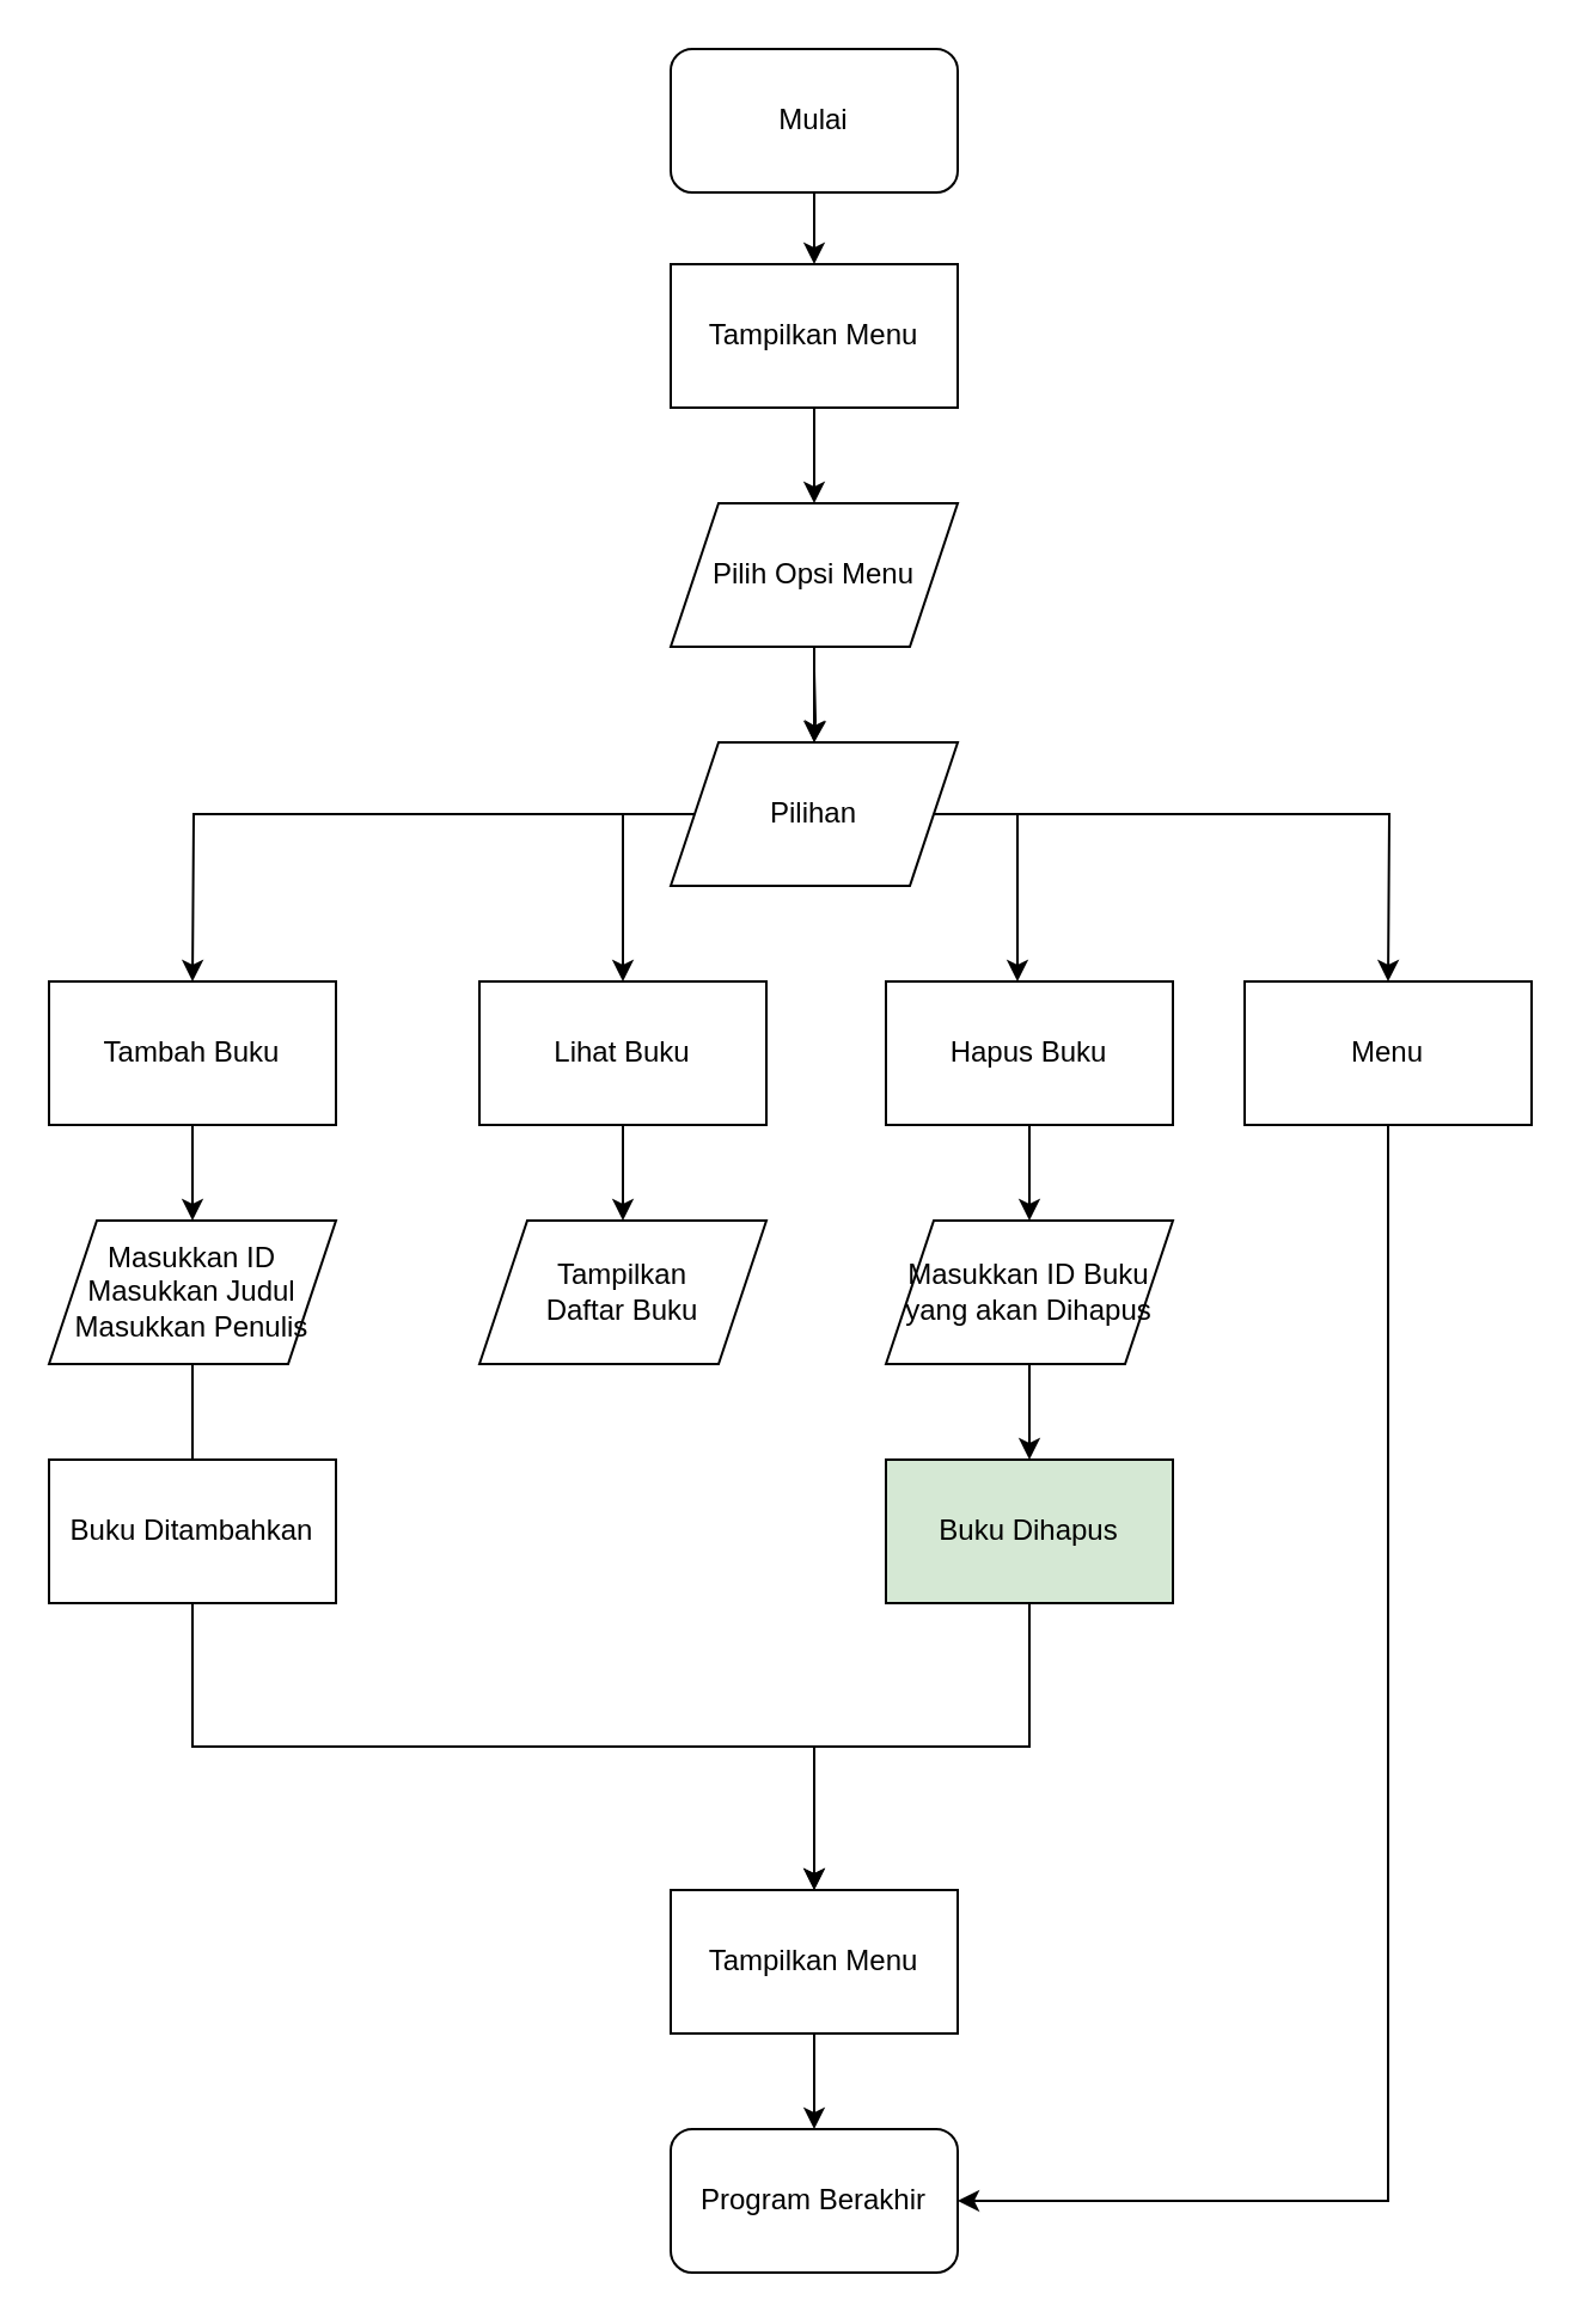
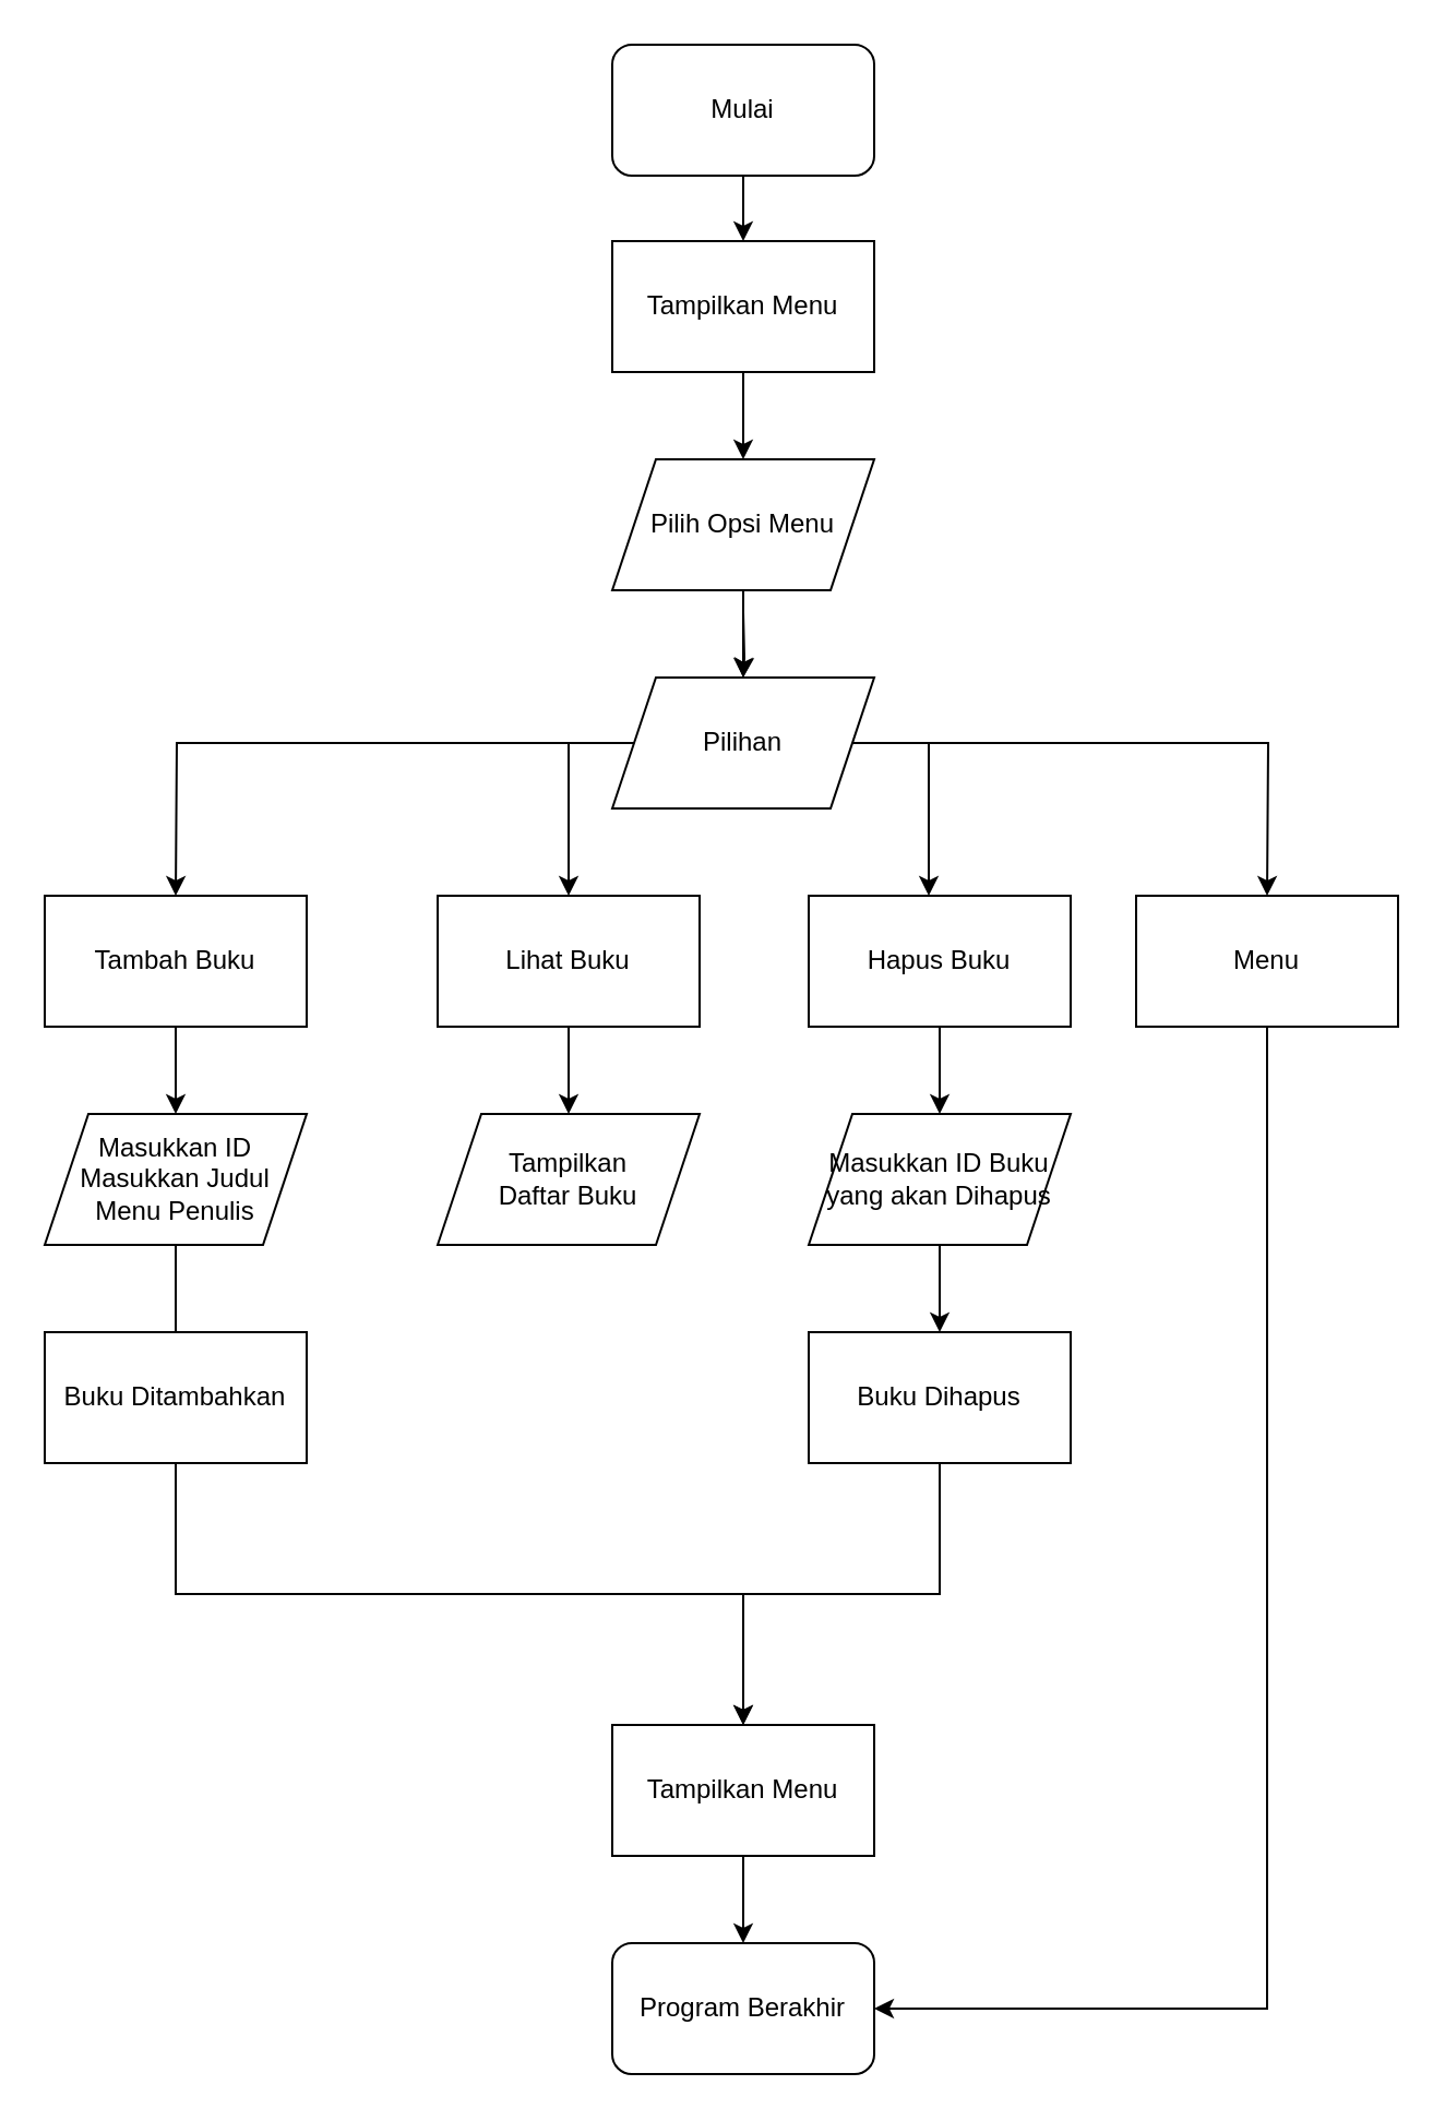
  <mxCell id="0" />
  <mxCell id="1" parent="0" />
  <mxCell id="2" style="edgeStyle=orthogonalEdgeStyle;rounded=0;orthogonalLoop=1;jettySize=auto;html=1;exitX=0.5;exitY=1;exitDx=0;exitDy=0;entryX=0.5;entryY=0;entryDx=0;entryDy=0;" edge="1" parent="1" source="3" target="10"><mxGeometry relative="1" as="geometry" /></mxCell>
  <mxCell id="3" value="Mulai" style="rounded=1;whiteSpace=wrap;html=1;" vertex="1" parent="1"><mxGeometry x="280" y="20" width="120" height="60" as="geometry" /></mxCell>
  <mxCell id="4" style="edgeStyle=orthogonalEdgeStyle;rounded=0;orthogonalLoop=1;jettySize=auto;html=1;exitX=0;exitY=0.5;exitDx=0;exitDy=0;entryX=0.5;entryY=0;entryDx=0;entryDy=0;" edge="1" parent="1" source="8"><mxGeometry relative="1" as="geometry"><mxPoint x="80" y="410" as="targetPoint" /></mxGeometry></mxCell>
  <mxCell id="5" style="edgeStyle=orthogonalEdgeStyle;rounded=0;orthogonalLoop=1;jettySize=auto;html=1;exitX=0;exitY=0.5;exitDx=0;exitDy=0;entryX=0.5;entryY=0;entryDx=0;entryDy=0;" edge="1" parent="1"><mxGeometry relative="1" as="geometry"><mxPoint x="290" y="340" as="sourcePoint" /><mxPoint x="260" y="410" as="targetPoint" /><Array as="points"><mxPoint x="260" y="340" /></Array></mxGeometry></mxCell>
  <mxCell id="6" style="edgeStyle=orthogonalEdgeStyle;rounded=0;orthogonalLoop=1;jettySize=auto;html=1;exitX=1;exitY=0.5;exitDx=0;exitDy=0;entryX=0.5;entryY=0;entryDx=0;entryDy=0;" edge="1" parent="1" source="8"><mxGeometry relative="1" as="geometry"><mxPoint x="425" y="410" as="targetPoint" /><Array as="points"><mxPoint x="425" y="340" /></Array></mxGeometry></mxCell>
  <mxCell id="7" style="edgeStyle=orthogonalEdgeStyle;rounded=0;orthogonalLoop=1;jettySize=auto;html=1;exitX=1;exitY=0.5;exitDx=0;exitDy=0;entryX=0.5;entryY=0;entryDx=0;entryDy=0;" edge="1" parent="1" source="8"><mxGeometry relative="1" as="geometry"><mxPoint x="580" y="410" as="targetPoint" /></mxGeometry></mxCell>
  <mxCell id="8" value="Pilihan" style="shape=parallelogram;perimeter=parallelogramPerimeter;whiteSpace=wrap;html=1;fixedSize=1;" vertex="1" parent="1"><mxGeometry x="280" y="310" width="120" height="60" as="geometry" /></mxCell>
  <mxCell id="9" style="edgeStyle=orthogonalEdgeStyle;rounded=0;orthogonalLoop=1;jettySize=auto;html=1;exitX=0.5;exitY=1;exitDx=0;exitDy=0;" edge="1" parent="1" source="10" target="13"><mxGeometry relative="1" as="geometry"><mxPoint x="340" y="200" as="targetPoint" /></mxGeometry></mxCell>
  <mxCell id="10" value="Tampilkan Menu" style="rounded=0;whiteSpace=wrap;html=1;" vertex="1" parent="1"><mxGeometry x="280" y="110" width="120" height="60" as="geometry" /></mxCell>
  <mxCell id="11" style="edgeStyle=orthogonalEdgeStyle;rounded=0;orthogonalLoop=1;jettySize=auto;html=1;exitX=0.5;exitY=1;exitDx=0;exitDy=0;" edge="1" parent="1" target="8"><mxGeometry relative="1" as="geometry"><mxPoint x="340" y="280" as="sourcePoint" /></mxGeometry></mxCell>
  <mxCell id="12" style="edgeStyle=orthogonalEdgeStyle;rounded=0;orthogonalLoop=1;jettySize=auto;html=1;exitX=0.5;exitY=1;exitDx=0;exitDy=0;" edge="1" parent="1" source="13" target="8"><mxGeometry relative="1" as="geometry" /></mxCell>
  <mxCell id="13" value="Pilih Opsi Menu" style="shape=parallelogram;perimeter=parallelogramPerimeter;whiteSpace=wrap;html=1;fixedSize=1;" vertex="1" parent="1"><mxGeometry x="280" y="210" width="120" height="60" as="geometry" /></mxCell>
  <mxCell id="14" style="edgeStyle=orthogonalEdgeStyle;rounded=0;orthogonalLoop=1;jettySize=auto;html=1;exitX=0.5;exitY=1;exitDx=0;exitDy=0;" edge="1" parent="1" source="15" target="33"><mxGeometry relative="1" as="geometry"><Array as="points"><mxPoint x="580" y="920" /></Array></mxGeometry></mxCell>
  <mxCell id="15" value="Menu" style="rounded=0;whiteSpace=wrap;html=1;" vertex="1" parent="1"><mxGeometry x="520" y="410" width="120" height="60" as="geometry" /></mxCell>
  <mxCell id="16" style="edgeStyle=orthogonalEdgeStyle;rounded=0;orthogonalLoop=1;jettySize=auto;html=1;exitX=0.5;exitY=1;exitDx=0;exitDy=0;" edge="1" parent="1" source="17" target="26"><mxGeometry relative="1" as="geometry" /></mxCell>
  <mxCell id="17" value="Hapus Buku" style="rounded=0;whiteSpace=wrap;html=1;" vertex="1" parent="1"><mxGeometry x="370" y="410" width="120" height="60" as="geometry" /></mxCell>
  <mxCell id="18" style="edgeStyle=orthogonalEdgeStyle;rounded=0;orthogonalLoop=1;jettySize=auto;html=1;exitX=0.5;exitY=1;exitDx=0;exitDy=0;" edge="1" parent="1" source="19" target="24"><mxGeometry relative="1" as="geometry" /></mxCell>
  <mxCell id="19" value="Lihat Buku" style="rounded=0;whiteSpace=wrap;html=1;" vertex="1" parent="1"><mxGeometry x="200" y="410" width="120" height="60" as="geometry" /></mxCell>
  <mxCell id="20" style="edgeStyle=orthogonalEdgeStyle;rounded=0;orthogonalLoop=1;jettySize=auto;html=1;exitX=0.5;exitY=1;exitDx=0;exitDy=0;" edge="1" parent="1" source="21" target="23"><mxGeometry relative="1" as="geometry" /></mxCell>
  <mxCell id="21" value="Tambah Buku" style="rounded=0;whiteSpace=wrap;html=1;" vertex="1" parent="1"><mxGeometry x="20" y="410" width="120" height="60" as="geometry" /></mxCell>
  <mxCell id="22" style="edgeStyle=orthogonalEdgeStyle;rounded=0;orthogonalLoop=1;jettySize=auto;html=1;exitX=0.5;exitY=1;exitDx=0;exitDy=0;endArrow=none;" edge="1" parent="1" source="23" target="30"><mxGeometry relative="1" as="geometry" /></mxCell>
- <mxCell id="23" value="Masukkan ID&lt;div&gt;Masukkan Judul&lt;/div&gt;&lt;div&gt;Masukkan Penulis&lt;/div&gt;" style="shape=parallelogram;perimeter=parallelogramPerimeter;whiteSpace=wrap;html=1;fixedSize=1;" vertex="1" parent="1"><mxGeometry x="20" y="510" width="120" height="60" as="geometry" /></mxCell>
+ <mxCell id="23" value="Masukkan ID&lt;div&gt;Masukkan Judul&lt;/div&gt;&lt;div&gt;Menu Penulis&lt;/div&gt;" style="shape=parallelogram;perimeter=parallelogramPerimeter;whiteSpace=wrap;html=1;fixedSize=1;" vertex="1" parent="1"><mxGeometry x="20" y="510" width="120" height="60" as="geometry" /></mxCell>
  <mxCell id="24" value="Tampilkan&lt;div&gt;Daftar Buku&lt;/div&gt;" style="shape=parallelogram;perimeter=parallelogramPerimeter;whiteSpace=wrap;html=1;fixedSize=1;" vertex="1" parent="1"><mxGeometry x="200" y="510" width="120" height="60" as="geometry" /></mxCell>
  <mxCell id="25" style="edgeStyle=orthogonalEdgeStyle;rounded=0;orthogonalLoop=1;jettySize=auto;html=1;exitX=0.5;exitY=1;exitDx=0;exitDy=0;" edge="1" parent="1" source="26" target="28"><mxGeometry relative="1" as="geometry" /></mxCell>
  <mxCell id="26" value="Masukkan ID Buku yang akan Dihapus" style="shape=parallelogram;perimeter=parallelogramPerimeter;whiteSpace=wrap;html=1;fixedSize=1;" vertex="1" parent="1"><mxGeometry x="370" y="510" width="120" height="60" as="geometry" /></mxCell>
  <mxCell id="27" style="edgeStyle=orthogonalEdgeStyle;rounded=0;orthogonalLoop=1;jettySize=auto;html=1;exitX=0.5;exitY=1;exitDx=0;exitDy=0;" edge="1" parent="1" source="28" target="32"><mxGeometry relative="1" as="geometry" /></mxCell>
- <mxCell id="28" value="Buku Dihapus" style="rounded=0;whiteSpace=wrap;html=1;fillColor=#d5e8d4;" vertex="1" parent="1"><mxGeometry x="370" y="610" width="120" height="60" as="geometry" /></mxCell>
+ <mxCell id="28" value="Buku Dihapus" style="rounded=0;whiteSpace=wrap;html=1;" vertex="1" parent="1"><mxGeometry x="370" y="610" width="120" height="60" as="geometry" /></mxCell>
  <mxCell id="29" style="edgeStyle=orthogonalEdgeStyle;rounded=0;orthogonalLoop=1;jettySize=auto;html=1;exitX=0.5;exitY=1;exitDx=0;exitDy=0;" edge="1" parent="1" source="30" target="32"><mxGeometry relative="1" as="geometry" /></mxCell>
  <mxCell id="30" value="Buku Ditambahkan" style="rounded=0;whiteSpace=wrap;html=1;" vertex="1" parent="1"><mxGeometry x="20" y="610" width="120" height="60" as="geometry" /></mxCell>
  <mxCell id="31" style="edgeStyle=orthogonalEdgeStyle;rounded=0;orthogonalLoop=1;jettySize=auto;html=1;exitX=0.5;exitY=1;exitDx=0;exitDy=0;" edge="1" parent="1" source="32" target="33"><mxGeometry relative="1" as="geometry" /></mxCell>
  <mxCell id="32" value="Tampilkan Menu" style="rounded=0;whiteSpace=wrap;html=1;" vertex="1" parent="1"><mxGeometry x="280" y="790" width="120" height="60" as="geometry" /></mxCell>
  <mxCell id="33" value="Program Berakhir" style="rounded=1;whiteSpace=wrap;html=1;" vertex="1" parent="1"><mxGeometry x="280" y="890" width="120" height="60" as="geometry" /></mxCell>
